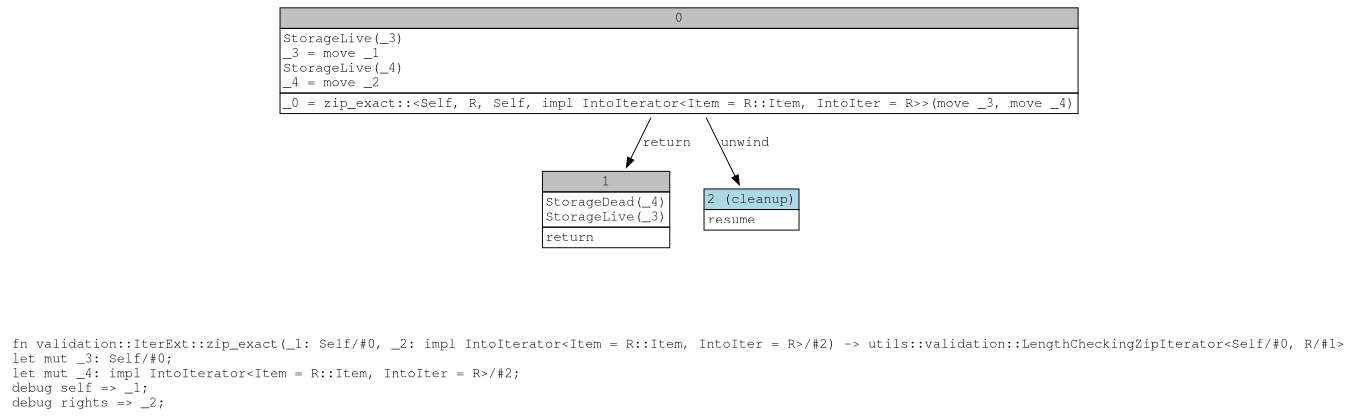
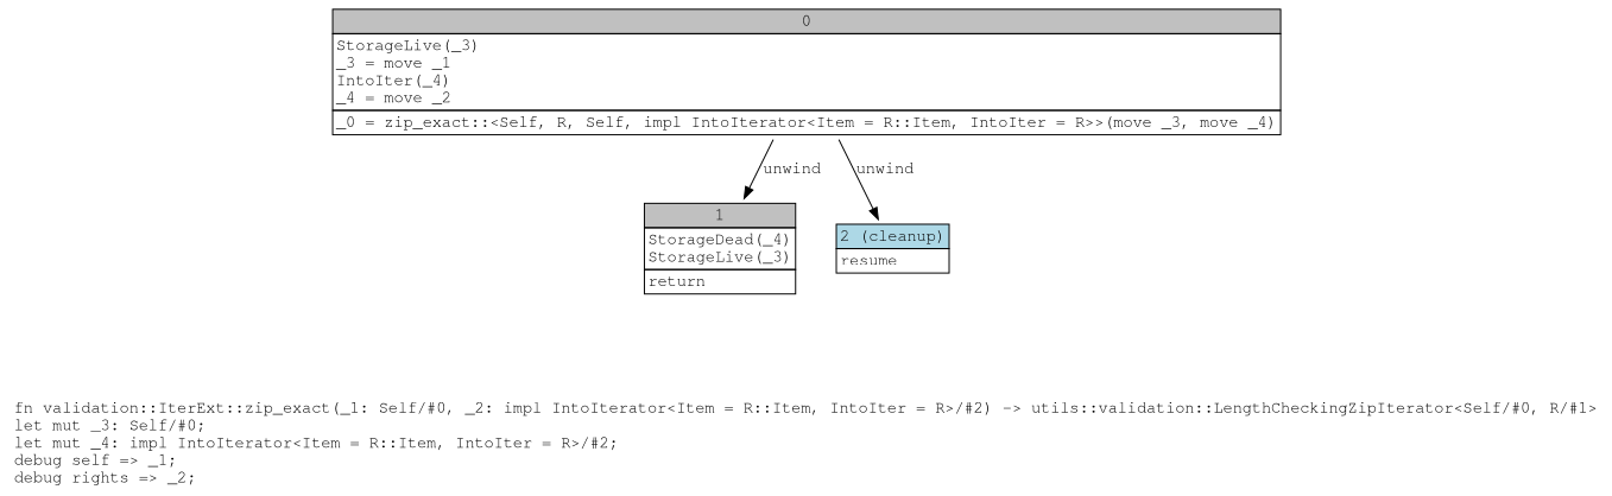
  digraph {
    fontname="Courier, monospace"
    label=<fn validation::IterExt::zip_exact(_1: Self/#0, _2: impl IntoIterator&lt;Item = R::Item, IntoIter = R&gt;/#2) -&gt; utils::validation::LengthCheckingZipIterator&lt;Self/#0, R/#1&gt;<br align="left"/>let mut _3: Self/#0;<br align="left"/>let mut _4: impl IntoIterator&lt;Item = R::Item, IntoIter = R&gt;/#2;<br align="left"/>debug self =&gt; _1;<br align="left"/>debug rights =&gt; _2;<br align="left"/>>
    node [fontname="Courier, monospace" shape=none]
    edge [fontname="Courier, monospace"]
-   n1 [label=<<table border="0" cellborder="1" cellspacing="0"><tr><td bgcolor="gray" align="center" colspan="1">0</td></tr><tr><td align="left" balign="left">StorageLive(_3)<br/>_3 = move _1<br/>StorageLive(_4)<br/>_4 = move _2<br/></td></tr><tr><td align="left">_0 = zip_exact::&lt;Self, R, Self, impl IntoIterator&lt;Item = R::Item, IntoIter = R&gt;&gt;(move _3, move _4)</td></tr></table>>]
+   n1 [label=<<table border="0" cellborder="1" cellspacing="0"><tr><td bgcolor="gray" align="center" colspan="1">0</td></tr><tr><td align="left" balign="left">StorageLive(_3)<br/>_3 = move _1<br/>IntoIter(_4)<br/>_4 = move _2<br/></td></tr><tr><td align="left">_0 = zip_exact::&lt;Self, R, Self, impl IntoIterator&lt;Item = R::Item, IntoIter = R&gt;&gt;(move _3, move _4)</td></tr></table>>]
    n2 [label=<<table border="0" cellborder="1" cellspacing="0"><tr><td bgcolor="gray" align="center" colspan="1">1</td></tr><tr><td align="left" balign="left">StorageDead(_4)<br/>StorageLive(_3)<br/></td></tr><tr><td align="left">return</td></tr></table>>]
    n3 [label=<<table border="0" cellborder="1" cellspacing="0"><tr><td bgcolor="lightblue" align="center" colspan="1">2 (cleanup)</td></tr><tr><td align="left">resume</td></tr></table>>]
-   n1 -> n2 [label=return]
+   n1 -> n2 [label=unwind]
    n1 -> n3 [label=unwind]
  }
